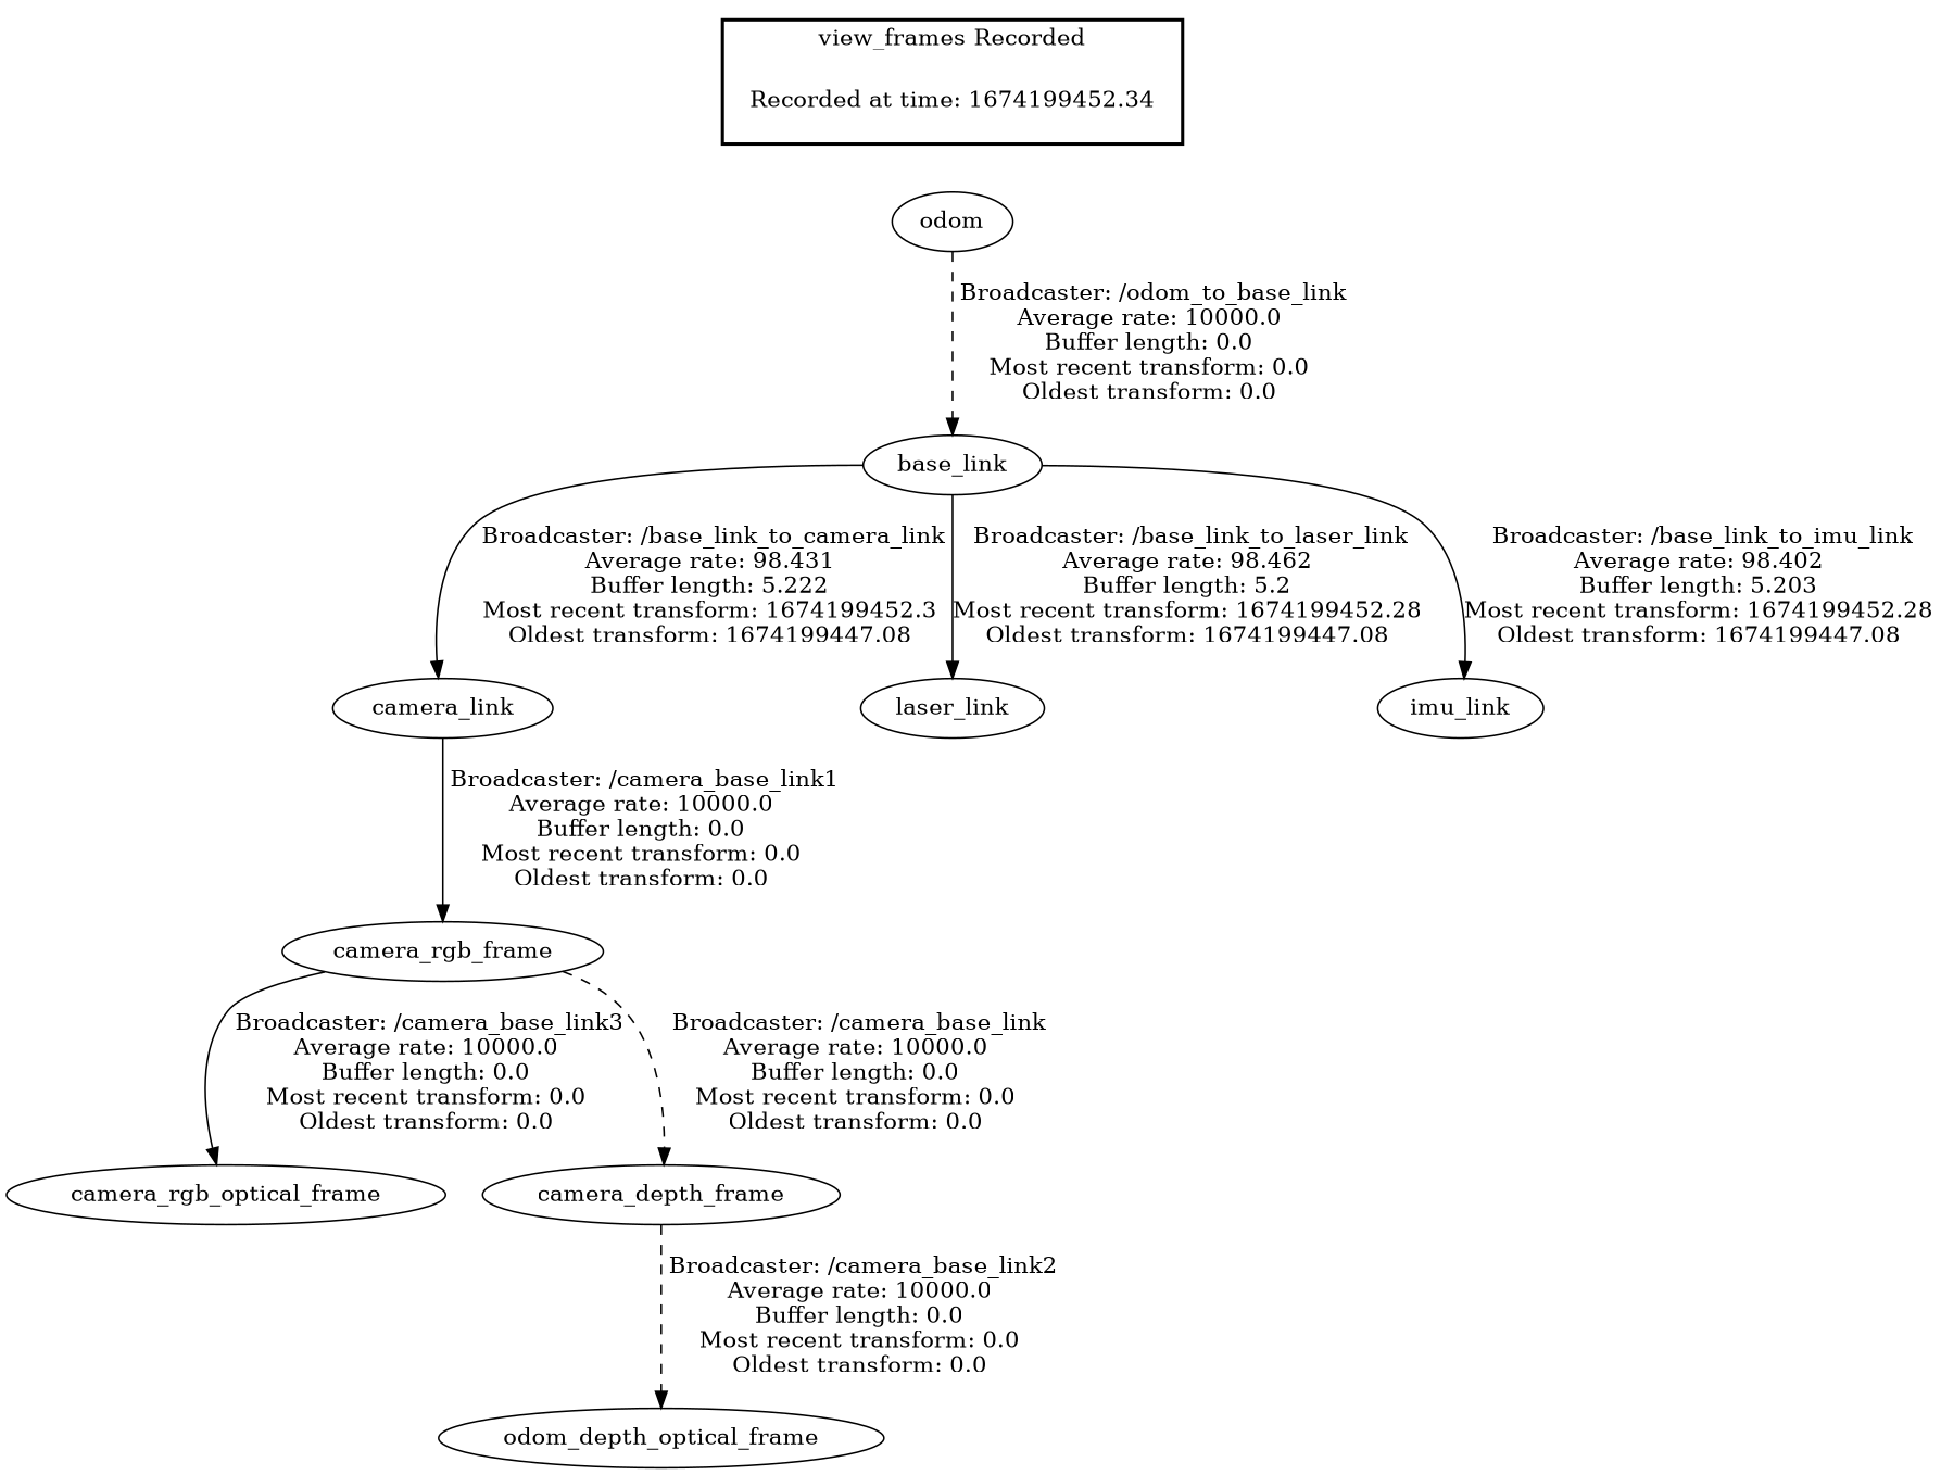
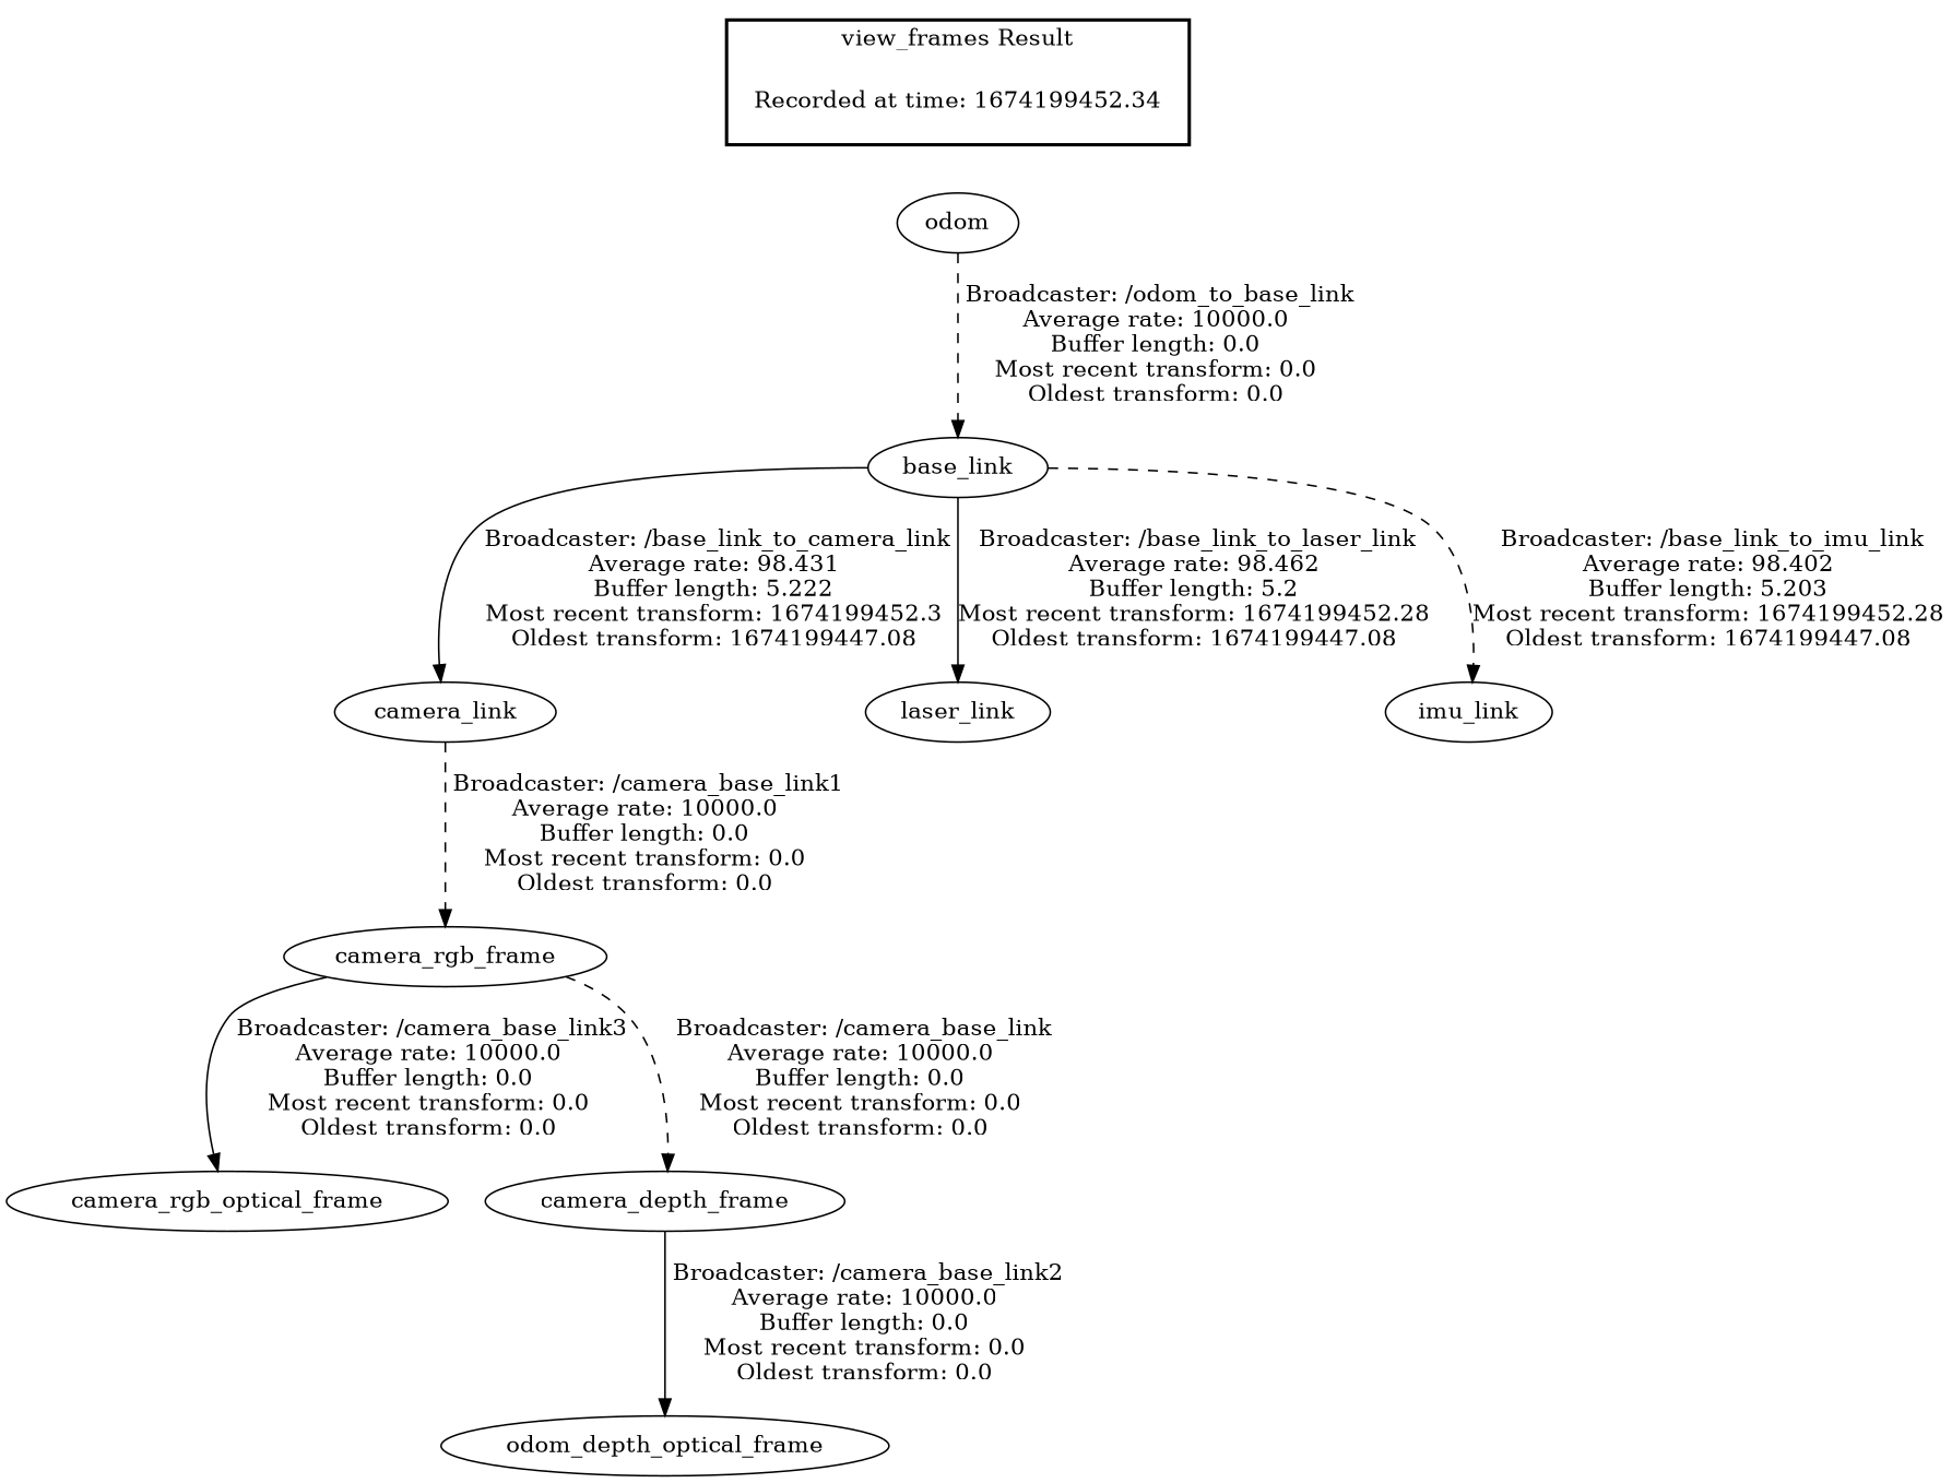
  digraph {
    edge [style=solid]
    "Recorded at time: 1674199452.34" [shape=plaintext]
    odom
    camera_rgb_frame
    camera_rgb_optical_frame
    camera_depth_frame
    camera_link
    n7 [label=odom_depth_optical_frame]
    base_link
    laser_link
    imu_link
    subgraph cluster_1 {
      color=black
-     label="view_frames Recorded"
+     label="view_frames Result"
      style=bold
      "Recorded at time: 1674199452.34"
    }
    "Recorded at time: 1674199452.34" -> odom [style=invis]
    odom -> base_link [label=" Broadcaster: /odom_to_base_link\nAverage rate: 10000.0\nBuffer length: 0.0\nMost recent transform: 0.0\nOldest transform: 0.0\n" style=dashed]
    camera_rgb_frame -> camera_rgb_optical_frame [label=" Broadcaster: /camera_base_link3\nAverage rate: 10000.0\nBuffer length: 0.0\nMost recent transform: 0.0\nOldest transform: 0.0\n"]
    camera_rgb_frame -> camera_depth_frame [label=" Broadcaster: /camera_base_link\nAverage rate: 10000.0\nBuffer length: 0.0\nMost recent transform: 0.0\nOldest transform: 0.0\n" style=dashed]
-   camera_depth_frame -> n7 [label=" Broadcaster: /camera_base_link2\nAverage rate: 10000.0\nBuffer length: 0.0\nMost recent transform: 0.0\nOldest transform: 0.0\n" style=dashed]
-   camera_link -> camera_rgb_frame [label=" Broadcaster: /camera_base_link1\nAverage rate: 10000.0\nBuffer length: 0.0\nMost recent transform: 0.0\nOldest transform: 0.0\n"]
+   camera_depth_frame -> n7 [label=" Broadcaster: /camera_base_link2\nAverage rate: 10000.0\nBuffer length: 0.0\nMost recent transform: 0.0\nOldest transform: 0.0\n"]
+   camera_link -> camera_rgb_frame [label=" Broadcaster: /camera_base_link1\nAverage rate: 10000.0\nBuffer length: 0.0\nMost recent transform: 0.0\nOldest transform: 0.0\n" style=dashed]
    base_link -> camera_link [label=" Broadcaster: /base_link_to_camera_link\nAverage rate: 98.431\nBuffer length: 5.222\nMost recent transform: 1674199452.3\nOldest transform: 1674199447.08\n"]
    base_link -> laser_link [label=" Broadcaster: /base_link_to_laser_link\nAverage rate: 98.462\nBuffer length: 5.2\nMost recent transform: 1674199452.28\nOldest transform: 1674199447.08\n"]
-   base_link -> imu_link [label=" Broadcaster: /base_link_to_imu_link\nAverage rate: 98.402\nBuffer length: 5.203\nMost recent transform: 1674199452.28\nOldest transform: 1674199447.08\n"]
+   base_link -> imu_link [label=" Broadcaster: /base_link_to_imu_link\nAverage rate: 98.402\nBuffer length: 5.203\nMost recent transform: 1674199452.28\nOldest transform: 1674199447.08\n" style=dashed]
  }
